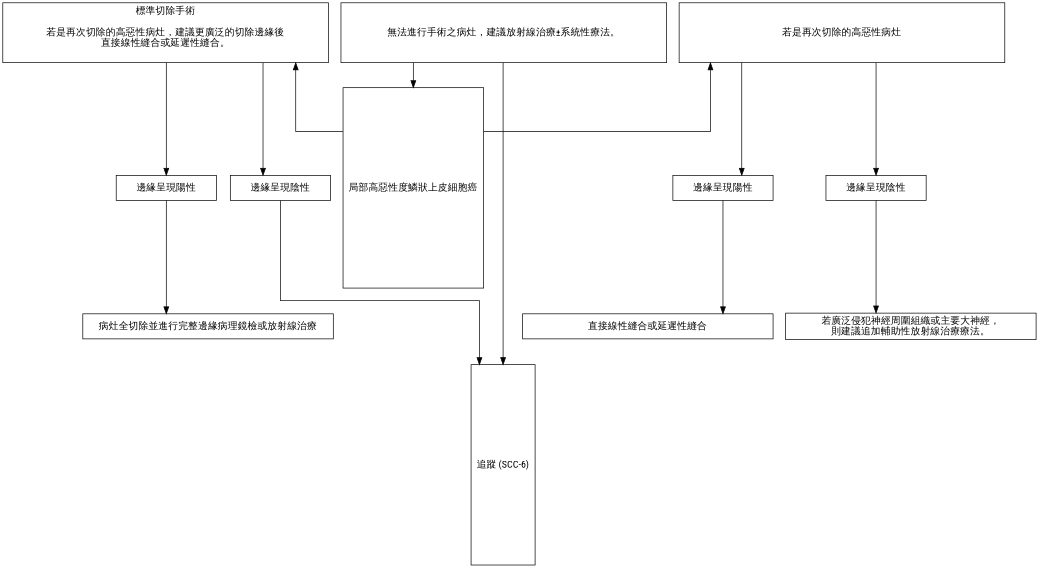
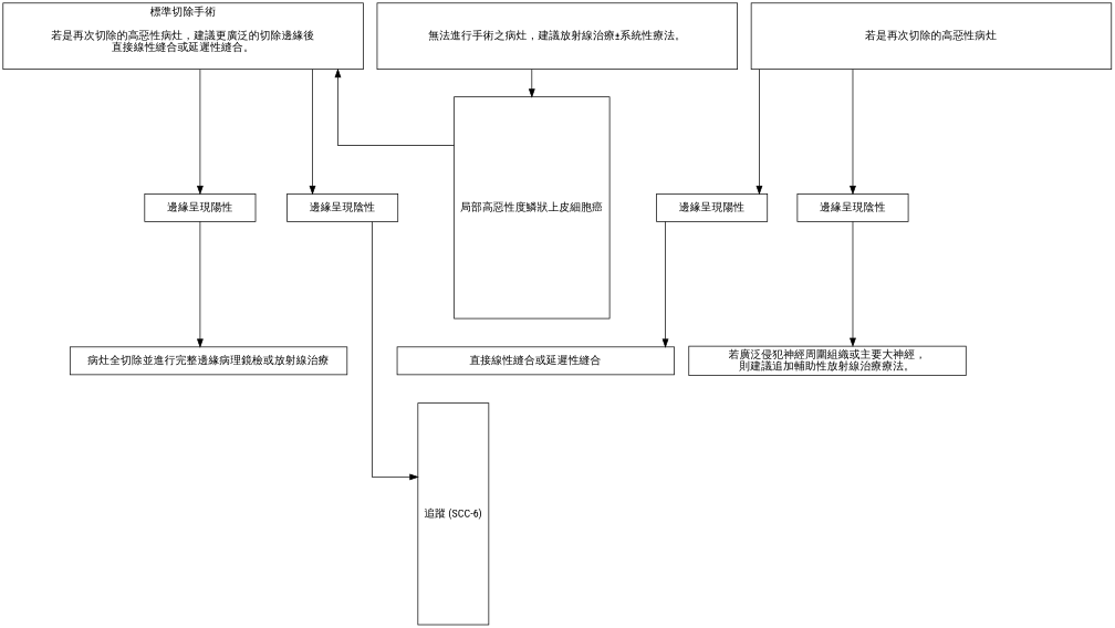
  digraph {
    fontname="Roboto Condensed"
    rankdir=TB
    splines=ortho
    node [fontname="Roboto Condensed" shape=box]
    edge [fontname="Roboto Condensed"]
    n1 [height=1.2 label="標準切除手術\n\n若是再次切除的高惡性病灶，建議更廣泛的切除邊緣後\n直接線性縫合或延遲性縫合。\n\n" width=6.5]
    n2 [height=1.2 label="若是再次切除的高惡性病灶" width=6.5]
    n3 [height=1.2 label="無法進行手術之病灶，建議放射線治療±系統性療法。" width=6.5]
    n4 [label="邊緣呈現陽性" width=2]
    n5 [label="邊緣呈現陰性" width=2]
    n6 [label="邊緣呈現陽性" width=2]
    n7 [label="邊緣呈現陰性" width=2]
    n8 [label="病灶全切除並進行完整邊緣病理鏡檢或放射線治療" width=5]
    n9 [label="若廣泛侵犯神經周圍組織或主要大神經，\n則建議追加輔助性放射線治療療法。" width=5]
    n10 [label="直接線性縫合或延遲性縫合" width=5]
    n11 [height=4 label="局部高惡性度鱗狀上皮細胞癌"]
    n12 [height=4 label="追蹤 (SCC-6)"]
    subgraph sub_1 {
      rank=same
      n1
      n2
      n3
    }
    subgraph sub_2 {
      rank=same
      n4
      n5
      n6
      n7
    }
    subgraph sub_3 {
      rank=same
      n8
      n9
      n10
    }
    n1 -> n4
    n1 -> n5
    n2 -> n6
    n2 -> n7
    n3 -> n11
-   n3 -> n12
    n4 -> n8
    n5 -> n12
    n6 -> n10
    n7 -> n9
    n8 -> n12 [style=invis]
    n9 -> n12 [style=invis]
    n10 -> n12 [style=invis]
    n11 -> n1
-   n11 -> n2
  }
